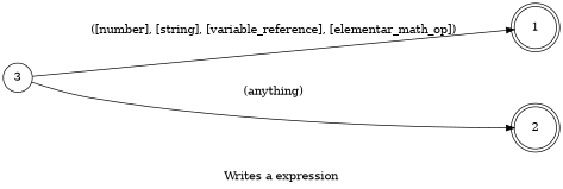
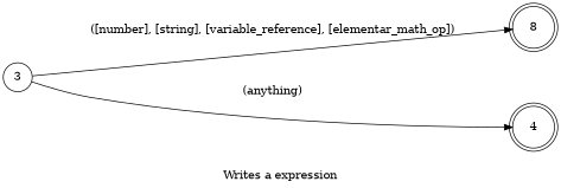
  digraph {
    alias=true
    desc="Writes a expression in the editor, this is meant to be used inside another automatas"
    label="Writes a expression"
    lang="en-US"
    langName=English
    nodesep=1
    rankdir=LR
    ranksep=2
    title="Writes a expression"
    node [shape=doublecircle]
    n1 [label=3 shape=circle]
-   1
-   2
+   1 [label=8]
+   2 [label=4]
    n1 -> 1 [label="([number], [string], [variable_reference], [elementar_math_op])" store=expression]
    n1 -> 2 [label="(anything)" normalizer=identity store=wildCard]
  }
